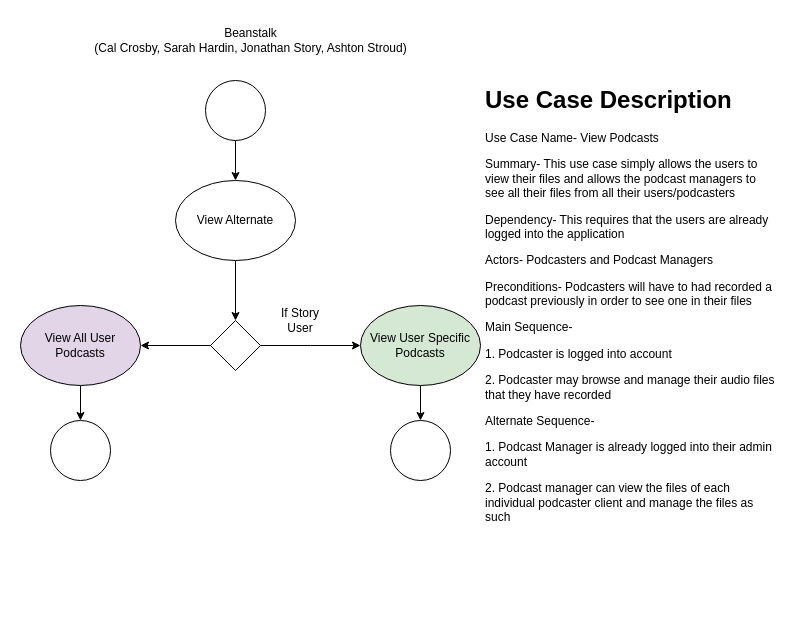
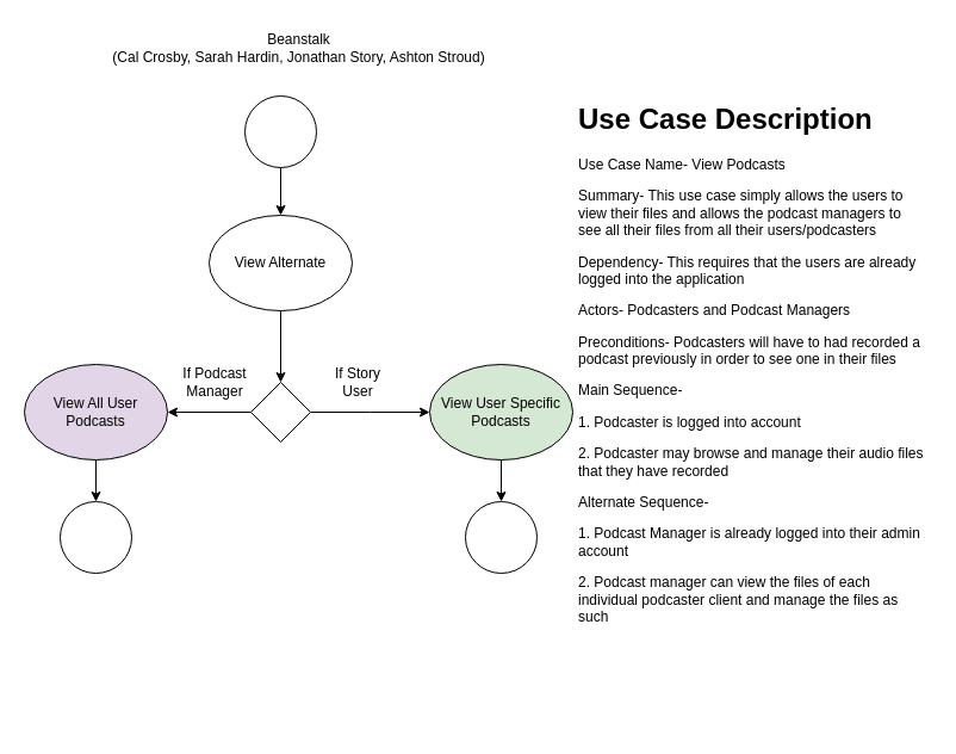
  <mxCell id="0" />
  <mxCell id="1" parent="0" />
  <mxCell id="2" style="edgeStyle=orthogonalEdgeStyle;rounded=0;orthogonalLoop=1;jettySize=auto;html=1;entryX=0.5;entryY=0;entryDx=0;entryDy=0;" parent="1" source="3" target="5" edge="1"><mxGeometry relative="1" as="geometry" /></mxCell>
  <mxCell id="3" value="" style="ellipse;whiteSpace=wrap;html=1;aspect=fixed;" parent="1" vertex="1"><mxGeometry x="205" y="80" width="60" height="60" as="geometry" /></mxCell>
  <mxCell id="4" style="edgeStyle=orthogonalEdgeStyle;rounded=0;orthogonalLoop=1;jettySize=auto;html=1;entryX=0.5;entryY=0;entryDx=0;entryDy=0;" parent="1" source="5" target="8" edge="1"><mxGeometry relative="1" as="geometry" /></mxCell>
  <mxCell id="5" value="View Alternate" style="ellipse;whiteSpace=wrap;html=1;" parent="1" vertex="1"><mxGeometry x="175" y="180" width="120" height="80" as="geometry" /></mxCell>
  <mxCell id="6" style="edgeStyle=orthogonalEdgeStyle;rounded=0;orthogonalLoop=1;jettySize=auto;html=1;" parent="1" source="8" edge="1"><mxGeometry relative="1" as="geometry"><mxPoint x="360" y="345" as="targetPoint" /></mxGeometry></mxCell>
  <mxCell id="7" style="edgeStyle=orthogonalEdgeStyle;rounded=0;orthogonalLoop=1;jettySize=auto;html=1;entryX=1;entryY=0.5;entryDx=0;entryDy=0;" parent="1" source="8" target="10" edge="1"><mxGeometry relative="1" as="geometry" /></mxCell>
  <mxCell id="8" value="" style="rhombus;whiteSpace=wrap;html=1;" parent="1" vertex="1"><mxGeometry x="210" y="320" width="50" height="50" as="geometry" /></mxCell>
  <mxCell id="9" style="edgeStyle=orthogonalEdgeStyle;rounded=0;orthogonalLoop=1;jettySize=auto;html=1;entryX=0.5;entryY=0;entryDx=0;entryDy=0;" parent="1" source="10" target="15" edge="1"><mxGeometry relative="1" as="geometry" /></mxCell>
  <mxCell id="10" value="View All User Podcasts" style="ellipse;whiteSpace=wrap;html=1;fillColor=#e1d5e7;" parent="1" vertex="1"><mxGeometry x="20" y="305" width="120" height="80" as="geometry" /></mxCell>
  <mxCell id="11" style="edgeStyle=orthogonalEdgeStyle;rounded=0;orthogonalLoop=1;jettySize=auto;html=1;entryX=0.5;entryY=0;entryDx=0;entryDy=0;" parent="1" source="12" target="16" edge="1"><mxGeometry relative="1" as="geometry" /></mxCell>
  <mxCell id="12" value="View User Specific Podcasts" style="ellipse;whiteSpace=wrap;html=1;fillColor=#d5e8d4;" parent="1" vertex="1"><mxGeometry x="360" y="305" width="120" height="80" as="geometry" /></mxCell>
+ <mxCell id="13" value="If Podcast Manager" style="text;html=1;strokeColor=none;fillColor=none;align=center;verticalAlign=middle;whiteSpace=wrap;rounded=0;" parent="1" vertex="1"><mxGeometry x="150" y="305" width="60" height="30" as="geometry" /></mxCell>
  <mxCell id="14" value="If Story User" style="text;html=1;strokeColor=none;fillColor=none;align=center;verticalAlign=middle;whiteSpace=wrap;rounded=0;" parent="1" vertex="1"><mxGeometry x="270" y="305" width="60" height="30" as="geometry" /></mxCell>
  <mxCell id="15" value="" style="ellipse;whiteSpace=wrap;html=1;aspect=fixed;" parent="1" vertex="1"><mxGeometry x="50" y="420" width="60" height="60" as="geometry" /></mxCell>
  <mxCell id="16" value="" style="ellipse;whiteSpace=wrap;html=1;aspect=fixed;" parent="1" vertex="1"><mxGeometry x="390" y="420" width="60" height="60" as="geometry" /></mxCell>
  <mxCell id="17" value="&lt;h1&gt;Use Case Description&lt;/h1&gt;&lt;p&gt;Use Case Name- View Podcasts&lt;/p&gt;&lt;p&gt;Summary- This use case simply allows the users to view their files and allows the podcast managers to see all their files from all their users/podcasters&lt;/p&gt;&lt;p&gt;Dependency- This requires that the users are already logged into the application&lt;/p&gt;&lt;p&gt;Actors- Podcasters and Podcast Managers&lt;/p&gt;&lt;p&gt;Preconditions- Podcasters will have to had recorded a podcast previously in order to see one in their files&lt;/p&gt;&lt;p&gt;Main Sequence-&amp;nbsp;&lt;/p&gt;&lt;p&gt;1. Podcaster is logged into account&lt;/p&gt;&lt;p&gt;2. Podcaster may browse and manage their audio files that they have recorded&lt;/p&gt;&lt;p&gt;Alternate Sequence-&amp;nbsp;&lt;/p&gt;&lt;p&gt;1. Podcast Manager is already logged into their admin account&lt;/p&gt;&lt;p&gt;2. Podcast manager can view the files of each individual podcaster client and manage the files as such&lt;/p&gt;&lt;p&gt;&lt;br&gt;&lt;/p&gt;" style="text;html=1;strokeColor=none;fillColor=none;spacing=5;spacingTop=-20;whiteSpace=wrap;overflow=hidden;rounded=0;" parent="1" vertex="1"><mxGeometry x="480" y="80" width="300" height="530" as="geometry" /></mxCell>
  <mxCell id="18" value="Beanstalk&lt;br&gt;(Cal Crosby, Sarah Hardin, Jonathan Story, Ashton Stroud)" style="text;html=1;align=center;verticalAlign=middle;resizable=0;points=[];autosize=1;strokeColor=none;fillColor=none;rotation=0;" vertex="1" parent="1"><mxGeometry x="80" y="20" width="340" height="40" as="geometry" /></mxCell>
